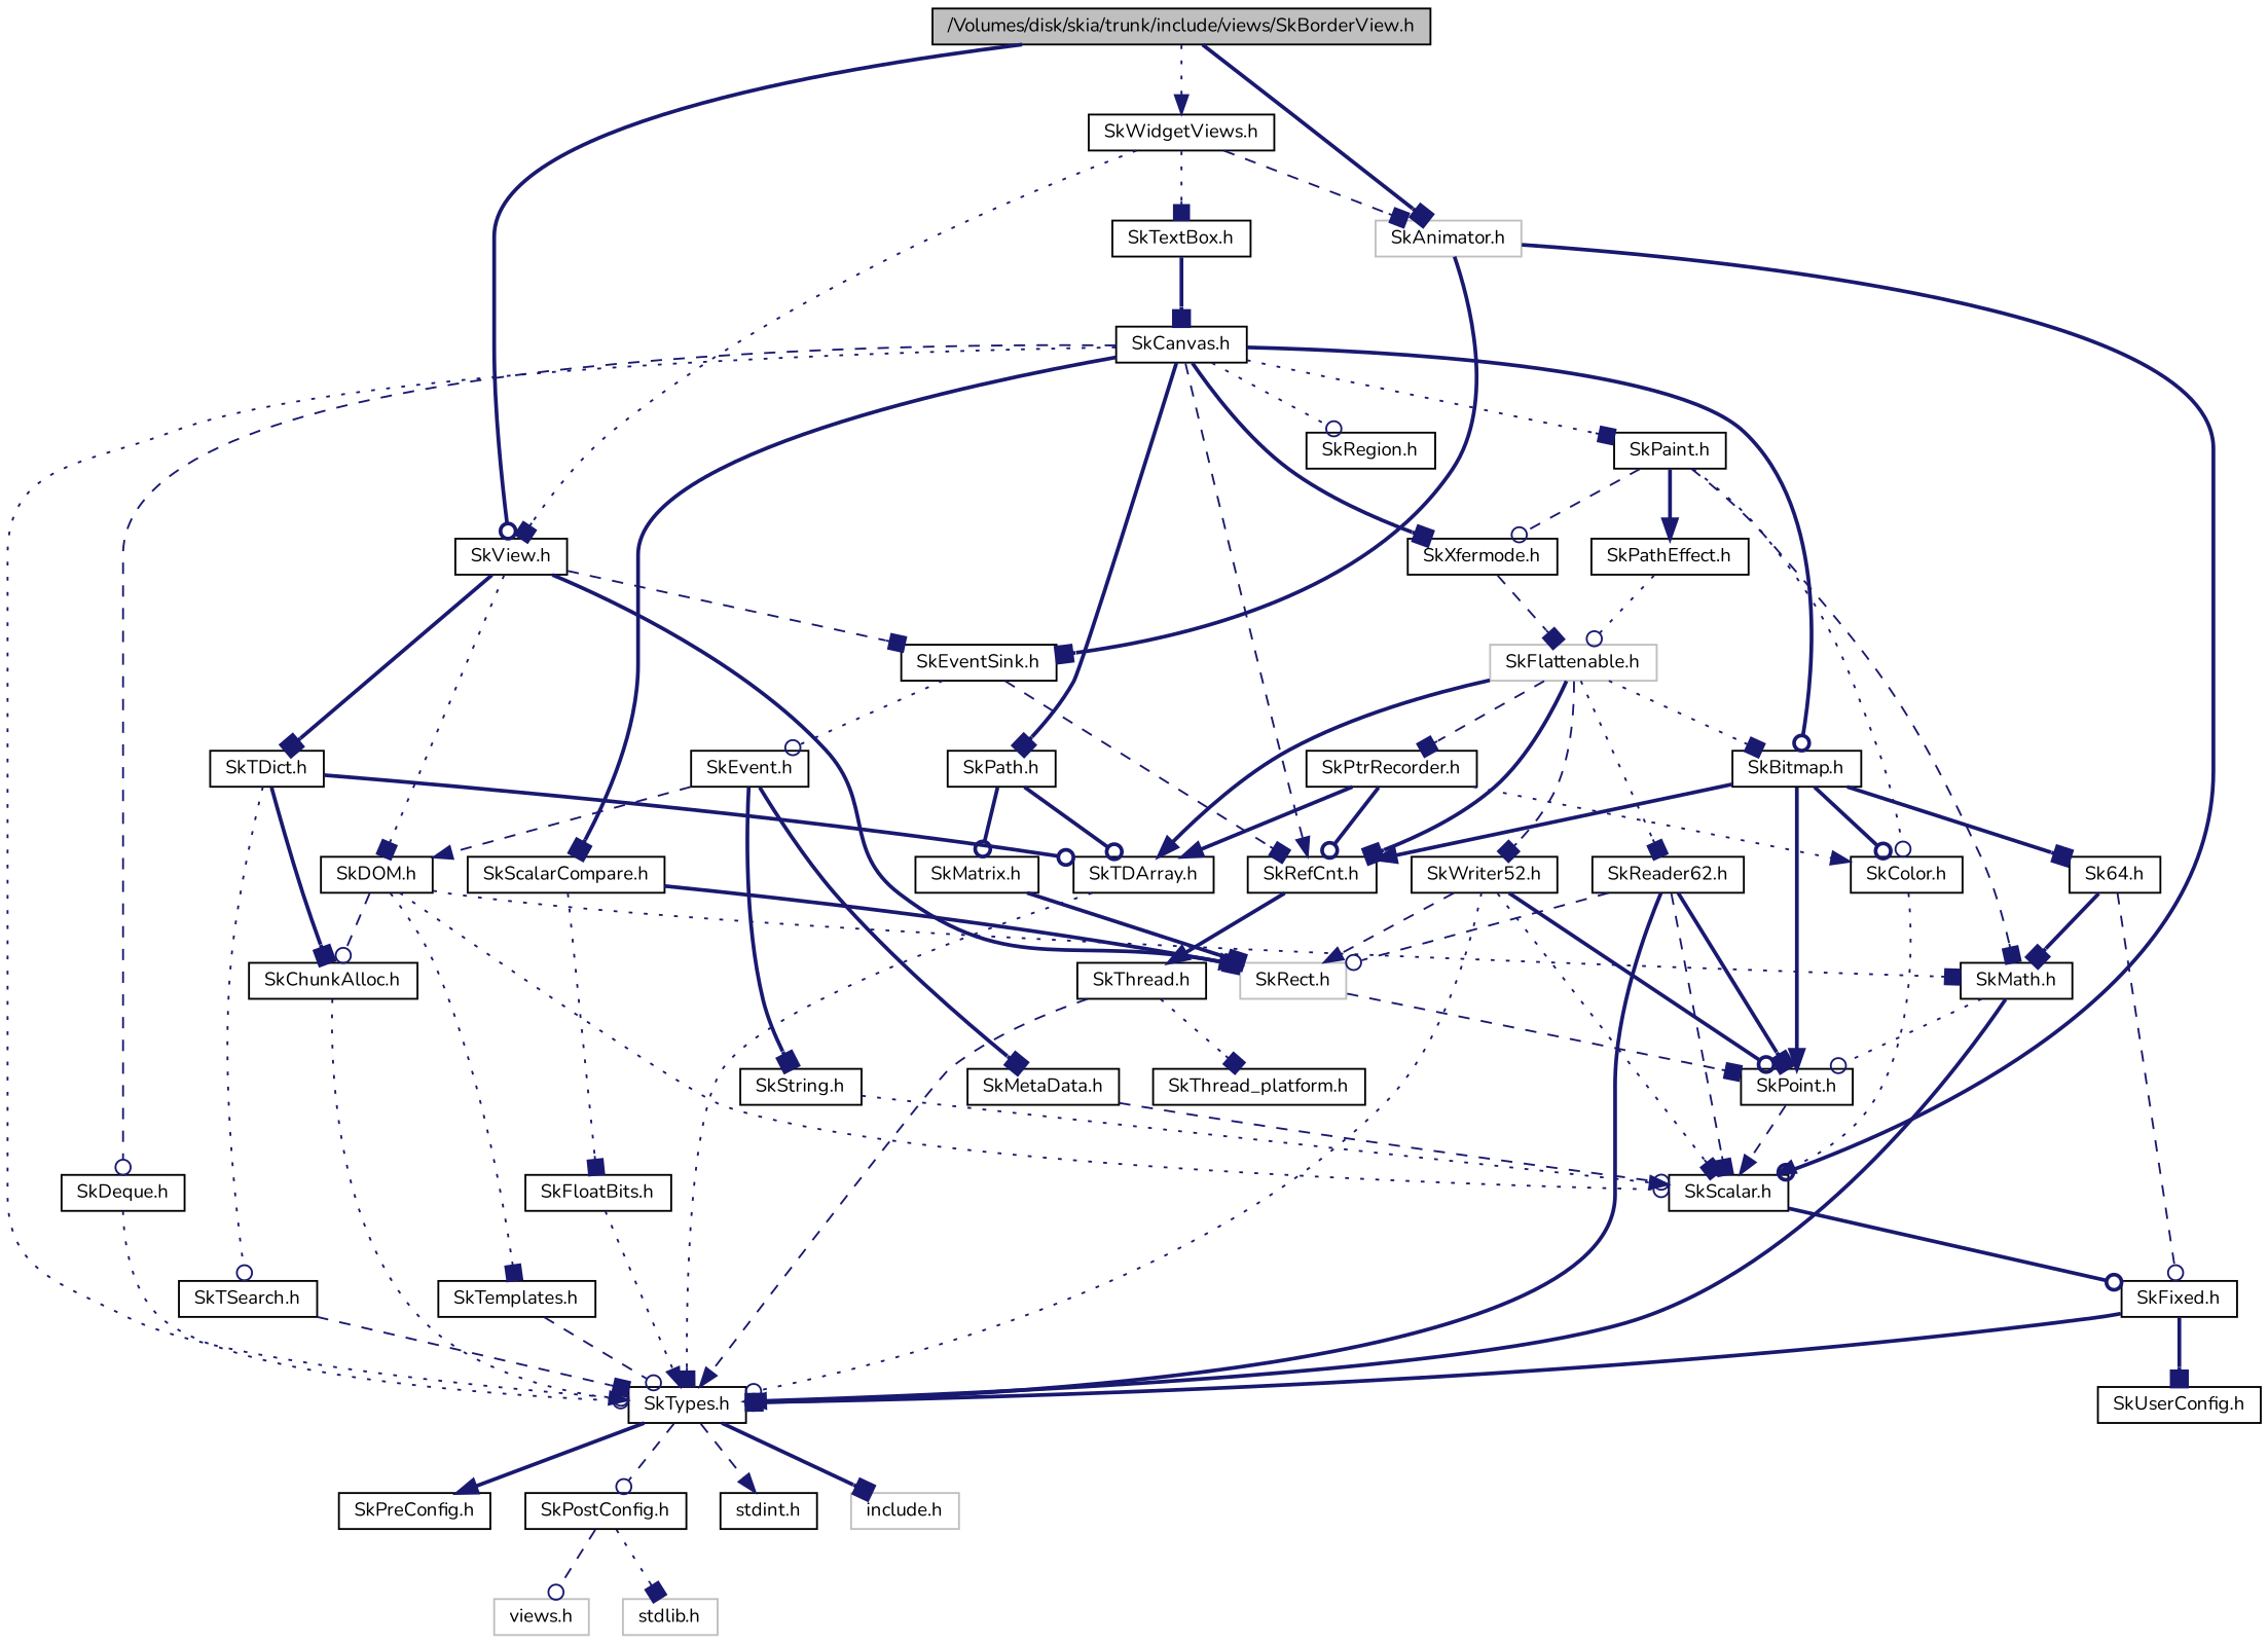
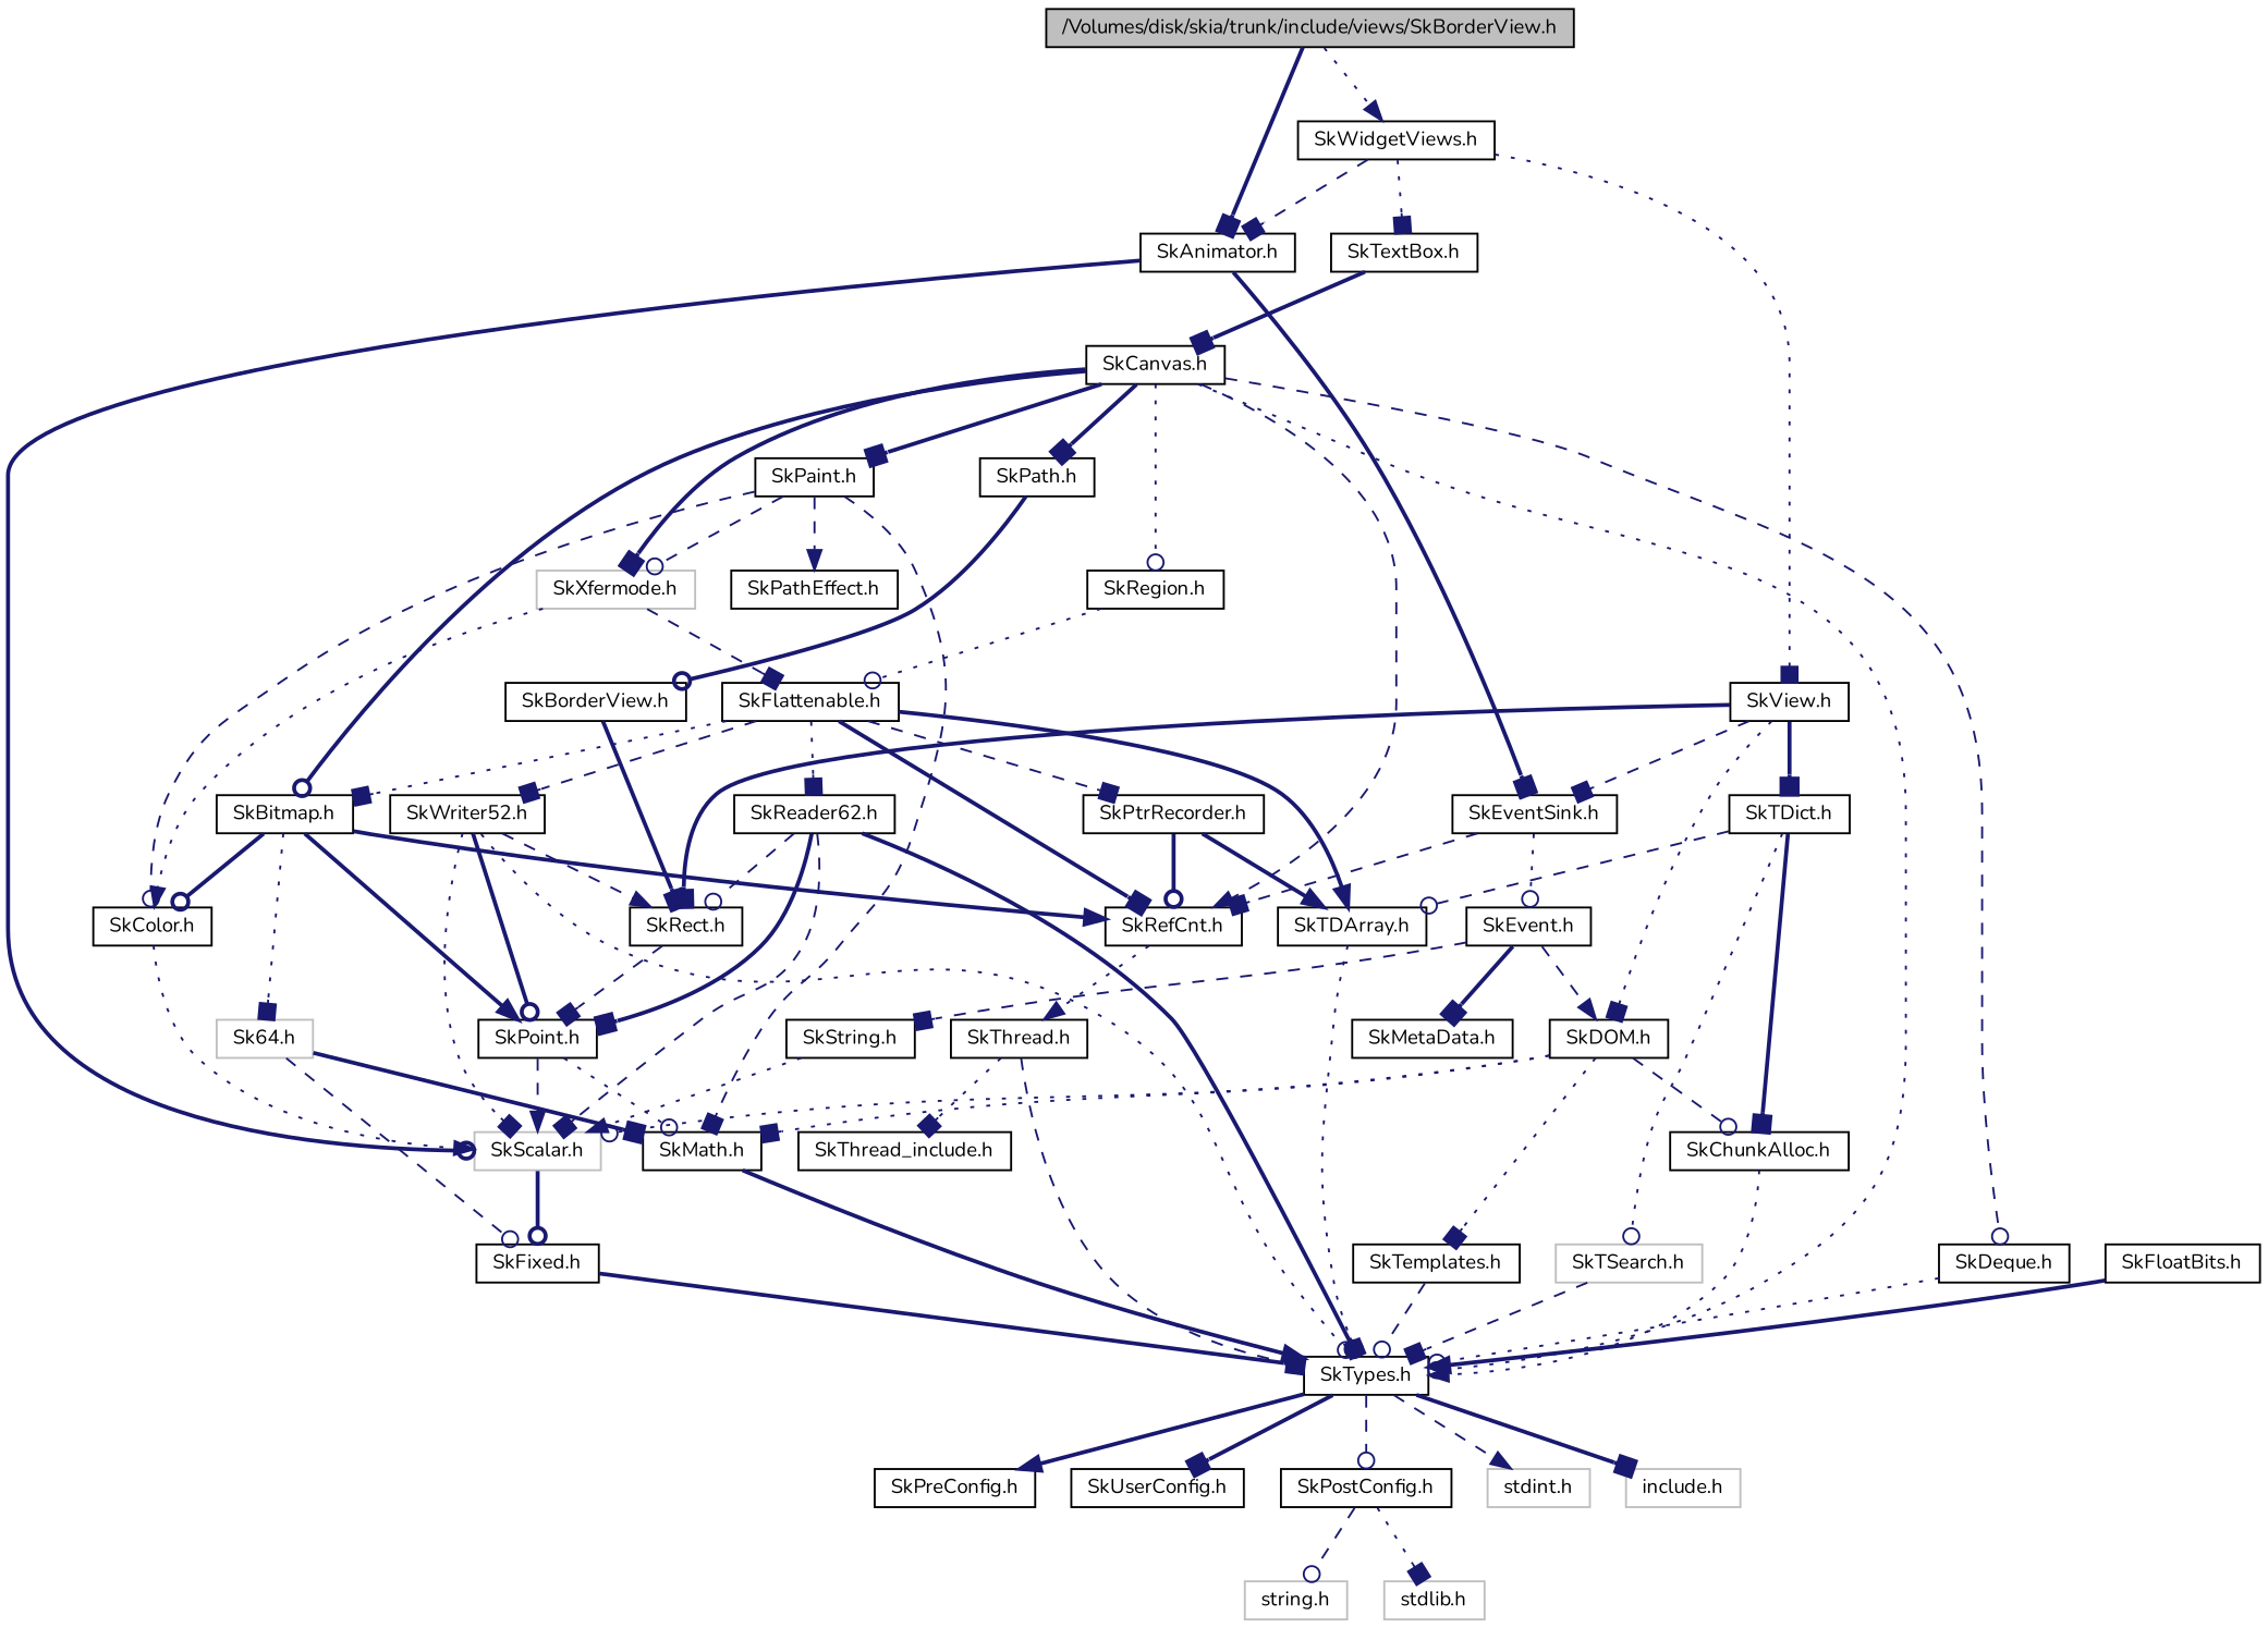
  digraph {
    fontname=Nunito
    node [color=black fillcolor=white fontname=Nunito fontsize=10 shape=record style=filled]
    edge [arrowhead=box color=midnightblue fontname=Nunito fontsize=10 labelfontname=FreeSans labelfontsize=10 style=bold]
    n1 [fillcolor=grey75 fontcolor=black height=0.2 label="/Volumes/disk/skia/trunk/include/views/SkBorderView.h" width=0.4]
    n2 [height=0.2 label="SkView.h" width=0.4]
    n3 [height=0.2 label="SkWidgetViews.h" width=0.4]
-   n4 [color=grey75 height=0.2 label="SkAnimator.h" width=0.4]
+   n4 [height=0.2 label="SkAnimator.h" width=0.4]
    n5 [height=0.2 label="SkEventSink.h" width=0.4]
    n6 [height=0.2 label="SkDOM.h" width=0.4]
-   n7 [color=grey75 height=0.2 label="SkRect.h" width=0.4]
+   n7 [height=0.2 label="SkRect.h" width=0.4]
    n8 [height=0.2 label="SkTDict.h" width=0.4]
    n9 [height=0.2 label="SkTextBox.h" width=0.4]
-   n10 [height=0.2 label="SkScalar.h" width=0.4]
+   n10 [color=grey75 height=0.2 label="SkScalar.h" width=0.4]
    n11 [height=0.2 label="SkRefCnt.h" width=0.4]
    n12 [height=0.2 label="SkEvent.h" width=0.4]
    n13 [height=0.2 label="SkChunkAlloc.h" width=0.4]
    n14 [height=0.2 label="SkMath.h" width=0.4]
    n15 [height=0.2 label="SkTemplates.h" width=0.4]
    n16 [height=0.2 label="SkPoint.h" width=0.4]
-   n17 [height=0.2 label="SkTSearch.h" width=0.4]
+   n17 [color=grey75 height=0.2 label="SkTSearch.h" width=0.4]
    n18 [height=0.2 label="SkTDArray.h" width=0.4]
    n19 [height=0.2 label="SkThread.h" width=0.4]
    n20 [height=0.2 label="SkMetaData.h" width=0.4]
    n21 [height=0.2 label="SkString.h" width=0.4]
    n22 [height=0.2 label="SkTypes.h" width=0.4]
-   n23 [height=0.2 label="SkThread_platform.h" width=0.4]
+   n23 [height=0.2 label="SkThread_include.h" width=0.4]
    n24 [height=0.2 label="SkPreConfig.h" width=0.4]
    n25 [height=0.2 label="SkUserConfig.h" width=0.4]
    n26 [height=0.2 label="SkPostConfig.h" width=0.4]
-   n27 [height=0.2 label="stdint.h" width=0.4]
+   n27 [color=grey75 height=0.2 label="stdint.h" width=0.4]
    n28 [color=grey75 height=0.2 label="include.h" width=0.4]
-   n29 [color=grey75 height=0.2 label="views.h" width=0.4]
+   n29 [color=grey75 height=0.2 label="string.h" width=0.4]
    n30 [color=grey75 height=0.2 label="stdlib.h" width=0.4]
    n31 [height=0.2 label="SkFixed.h" width=0.4]
    n32 [height=0.2 label="SkCanvas.h" width=0.4]
    n33 [height=0.2 label="SkBitmap.h" width=0.4]
    n34 [height=0.2 label="SkDeque.h" width=0.4]
    n35 [height=0.2 label="SkPaint.h" width=0.4]
-   n36 [height=0.2 label="SkXfermode.h" width=0.4]
+   n36 [color=grey75 height=0.2 label="SkXfermode.h" width=0.4]
    n37 [height=0.2 label="SkPath.h" width=0.4]
    n38 [height=0.2 label="SkRegion.h" width=0.4]
-   n39 [height=0.2 label="SkScalarCompare.h" width=0.4]
-   n40 [height=0.2 label="Sk64.h" width=0.4]
+   n40 [color=grey75 height=0.2 label="Sk64.h" width=0.4]
    n41 [height=0.2 label="SkColor.h" width=0.4]
    n42 [height=0.2 label="SkPathEffect.h" width=0.4]
-   n43 [color=grey75 height=0.2 label="SkFlattenable.h" width=0.4]
-   n44 [height=0.2 label="SkMatrix.h" width=0.4]
+   n43 [height=0.2 label="SkFlattenable.h" width=0.4]
+   n44 [height=0.2 label="SkBorderView.h" width=0.4]
    n45 [height=0.2 label="SkFloatBits.h" width=0.4]
    n46 [height=0.2 label="SkReader62.h" width=0.4]
    n47 [height=0.2 label="SkWriter52.h" width=0.4]
    n48 [height=0.2 label="SkPtrRecorder.h" width=0.4]
-   n1 -> n2 [arrowhead=odot]
    n1 -> n3 [arrowhead=normal style=dotted]
    n1 -> n4
    n2 -> n5 [style=dashed]
    n2 -> n6 [style=dotted]
    n2 -> n7
    n2 -> n8
    n3 -> n2 [style=dotted]
    n3 -> n4 [style=dashed]
    n3 -> n9 [style=dotted]
    n4 -> n5
    n4 -> n10 [arrowhead=odot]
    n5 -> n11 [style=dashed]
    n5 -> n12 [arrowhead=odot style=dotted]
    n6 -> n10 [arrowhead=odot style=dotted]
    n6 -> n13 [arrowhead=odot style=dashed]
    n6 -> n14 [style=dotted]
    n6 -> n15 [style=dotted]
    n7 -> n16 [style=dashed]
    n8 -> n13
    n8 -> n17 [arrowhead=odot style=dotted]
-   n8 -> n18 [arrowhead=odot]
+   n8 -> n18 [arrowhead=odot style=dashed]
    n9 -> n32
    n10 -> n31 [arrowhead=odot]
-   n11 -> n19 [arrowhead=normal]
+   n11 -> n19 [arrowhead=normal style=dotted]
    n12 -> n6 [arrowhead=normal style=dashed]
    n12 -> n20
-   n12 -> n21
+   n12 -> n21 [style=dashed]
    n13 -> n22 [arrowhead=normal style=dotted]
    n14 -> n22 [arrowhead=normal]
    n15 -> n22 [arrowhead=odot style=dashed]
    n16 -> n10 [arrowhead=normal style=dashed]
-   n14 -> n16 [arrowhead=odot style=dotted]
+   n16 -> n14 [arrowhead=odot style=dotted]
    n17 -> n22 [style=dashed]
    n18 -> n22 [style=dotted]
-   n19 -> n22 [arrowhead=normal style=dashed]
+   n19 -> n22 [arrowhead=odot style=dashed]
    n19 -> n23 [style=dotted]
-   n20 -> n10 [arrowhead=odot style=dashed]
    n21 -> n10 [arrowhead=normal style=dotted]
    n22 -> n24 [arrowhead=normal]
-   n31 -> n25
+   n22 -> n25
    n22 -> n26 [arrowhead=odot style=dashed]
    n22 -> n27 [arrowhead=normal style=dashed]
    n22 -> n28
    n26 -> n29 [arrowhead=odot style=dashed]
    n26 -> n30 [style=dotted]
    n31 -> n22
    n32 -> n11 [arrowhead=normal style=dashed]
    n32 -> n22 [arrowhead=odot style=dotted]
    n32 -> n33 [arrowhead=odot]
    n32 -> n34 [arrowhead=odot style=dashed]
-   n32 -> n35 [style=dotted]
+   n32 -> n35
    n32 -> n36
    n32 -> n37
    n32 -> n38 [arrowhead=odot style=dotted]
-   n32 -> n39
    n33 -> n11 [arrowhead=normal]
    n33 -> n16 [arrowhead=normal]
-   n33 -> n40
+   n33 -> n40 [style=dotted]
    n33 -> n41 [arrowhead=odot]
    n34 -> n22 [arrowhead=odot style=dotted]
    n35 -> n14 [style=dashed]
    n35 -> n36 [arrowhead=odot style=dashed]
-   n35 -> n41 [arrowhead=odot style=dotted]
-   n35 -> n42 [arrowhead=normal]
-   n48 -> n41 [arrowhead=normal style=dotted]
+   n35 -> n41 [arrowhead=odot style=dashed]
+   n35 -> n42 [arrowhead=normal style=dashed]
+   n36 -> n41 [arrowhead=normal style=dotted]
    n36 -> n43 [style=dashed]
-   n37 -> n18 [arrowhead=odot]
    n37 -> n44 [arrowhead=odot]
-   n39 -> n7 [arrowhead=normal]
-   n39 -> n45 [style=dotted]
    n40 -> n14
    n40 -> n31 [arrowhead=odot style=dashed]
    n41 -> n10 [arrowhead=normal style=dotted]
-   n42 -> n43 [arrowhead=odot style=dotted]
+   n38 -> n43 [arrowhead=odot style=dotted]
    n43 -> n11
    n43 -> n18 [arrowhead=normal]
    n43 -> n33 [style=dotted]
    n43 -> n46 [style=dotted]
    n43 -> n47 [style=dashed]
    n43 -> n48 [style=dashed]
    n44 -> n7
-   n45 -> n22 [arrowhead=normal style=dotted]
+   n45 -> n22 [arrowhead=normal]
    n46 -> n7 [arrowhead=odot style=dashed]
    n46 -> n10 [style=dashed]
    n46 -> n16
    n46 -> n22 [arrowhead=odot]
    n47 -> n7 [arrowhead=normal style=dashed]
    n47 -> n10 [style=dotted]
    n47 -> n16 [arrowhead=odot]
    n47 -> n22 [arrowhead=odot style=dotted]
    n48 -> n11 [arrowhead=odot]
    n48 -> n18 [arrowhead=normal]
  }
